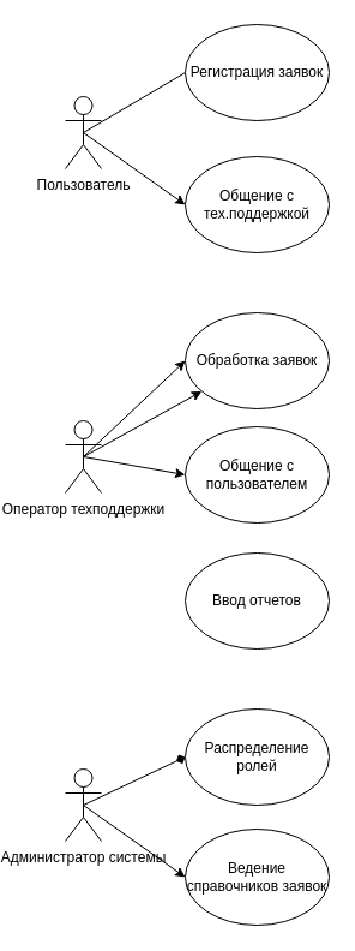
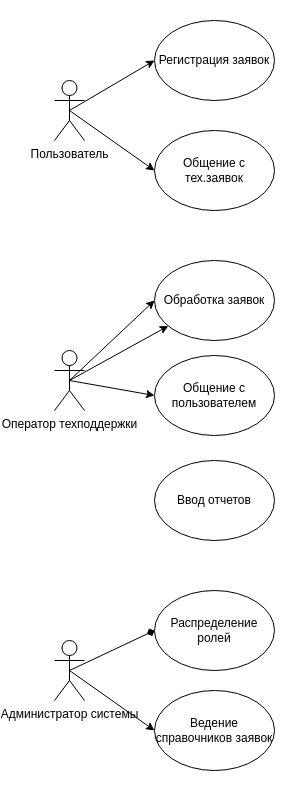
  <mxCell id="0" />
  <mxCell id="1" parent="0" />
  <mxCell id="2" value="&lt;div&gt;Пользователь&lt;/div&gt;&lt;div&gt;&lt;br&gt;&lt;/div&gt;" style="shape=umlActor;verticalLabelPosition=bottom;verticalAlign=top;html=1;" vertex="1" parent="1"><mxGeometry x="20" y="80" width="30" height="60" as="geometry" /></mxCell>
  <mxCell id="3" value="Регистрация заявок" style="ellipse;whiteSpace=wrap;html=1;" vertex="1" parent="1"><mxGeometry x="120" y="20" width="120" height="80" as="geometry" /></mxCell>
- <mxCell id="4" value="Общение с тех.поддержкой" style="ellipse;whiteSpace=wrap;html=1;" vertex="1" parent="1"><mxGeometry x="120" y="130" width="120" height="80" as="geometry" /></mxCell>
+ <mxCell id="4" value="Общение с тех.заявок" style="ellipse;whiteSpace=wrap;html=1;" vertex="1" parent="1"><mxGeometry x="120" y="130" width="120" height="80" as="geometry" /></mxCell>
  <mxCell id="5" value="Оператор техподдержки" style="shape=umlActor;verticalLabelPosition=bottom;verticalAlign=top;html=1;" vertex="1" parent="1"><mxGeometry x="20" y="350" width="30" height="60" as="geometry" /></mxCell>
  <mxCell id="6" value="Обработка заявок" style="ellipse;whiteSpace=wrap;html=1;" vertex="1" parent="1"><mxGeometry x="120" y="260" width="120" height="80" as="geometry" /></mxCell>
  <mxCell id="7" value="Общение с пользователем" style="ellipse;whiteSpace=wrap;html=1;" vertex="1" parent="1"><mxGeometry x="120" y="355" width="120" height="80" as="geometry" /></mxCell>
  <mxCell id="8" value="Ввод отчетов" style="ellipse;whiteSpace=wrap;html=1;" vertex="1" parent="1"><mxGeometry x="120" y="460" width="120" height="80" as="geometry" /></mxCell>
  <mxCell id="9" value="Администратор системы" style="shape=umlActor;verticalLabelPosition=bottom;verticalAlign=top;html=1;" vertex="1" parent="1"><mxGeometry x="20" y="640" width="30" height="60" as="geometry" /></mxCell>
  <mxCell id="10" value="Распределение ролей" style="ellipse;whiteSpace=wrap;html=1;" vertex="1" parent="1"><mxGeometry x="120" y="590" width="120" height="80" as="geometry" /></mxCell>
  <mxCell id="11" value="Ведение справочников заявок" style="ellipse;whiteSpace=wrap;html=1;" vertex="1" parent="1"><mxGeometry x="120" y="690" width="120" height="80" as="geometry" /></mxCell>
  <mxCell id="12" value="" style="endArrow=diamond;html=1;rounded=0;entryX=0;entryY=0.5;entryDx=0;entryDy=0;exitX=0.5;exitY=0.5;exitDx=0;exitDy=0;exitPerimeter=0;" edge="1" parent="1" source="9" target="10"><mxGeometry width="50" height="50" relative="1" as="geometry"><mxPoint x="340" y="510" as="sourcePoint" /><mxPoint x="390" y="460" as="targetPoint" /></mxGeometry></mxCell>
  <mxCell id="13" value="" style="endArrow=classic;html=1;rounded=0;entryX=0;entryY=0.5;entryDx=0;entryDy=0;exitX=0.5;exitY=0.5;exitDx=0;exitDy=0;exitPerimeter=0;" edge="1" parent="1" target="6"><mxGeometry width="50" height="50" relative="1" as="geometry"><mxPoint x="35" y="380" as="sourcePoint" /><mxPoint x="120" y="340" as="targetPoint" /></mxGeometry></mxCell>
  <mxCell id="14" value="" style="endArrow=classic;html=1;rounded=0;entryX=0;entryY=0.5;entryDx=0;entryDy=0;exitX=0.5;exitY=0.5;exitDx=0;exitDy=0;exitPerimeter=0;" edge="1" parent="1" source="9" target="11"><mxGeometry width="50" height="50" relative="1" as="geometry"><mxPoint x="55" y="690" as="sourcePoint" /><mxPoint x="140" y="650" as="targetPoint" /></mxGeometry></mxCell>
  <mxCell id="15" value="" style="endArrow=classic;html=1;rounded=0;exitX=0.5;exitY=0.5;exitDx=0;exitDy=0;exitPerimeter=0;" edge="1" parent="1" source="5" target="6"><mxGeometry width="50" height="50" relative="1" as="geometry"><mxPoint x="65" y="700" as="sourcePoint" /><mxPoint x="150" y="660" as="targetPoint" /></mxGeometry></mxCell>
  <mxCell id="16" value="" style="endArrow=classic;html=1;rounded=0;entryX=0;entryY=0.5;entryDx=0;entryDy=0;exitX=0.5;exitY=0.5;exitDx=0;exitDy=0;exitPerimeter=0;" edge="1" parent="1" source="5" target="7"><mxGeometry width="50" height="50" relative="1" as="geometry"><mxPoint x="75" y="710" as="sourcePoint" /><mxPoint x="160" y="670" as="targetPoint" /></mxGeometry></mxCell>
- <mxCell id="17" value="" style="endArrow=none;html=1;rounded=0;entryX=0;entryY=0.5;entryDx=0;entryDy=0;exitX=0.5;exitY=0.5;exitDx=0;exitDy=0;exitPerimeter=0;" edge="1" parent="1" source="2" target="3"><mxGeometry width="50" height="50" relative="1" as="geometry"><mxPoint x="85" y="720" as="sourcePoint" /><mxPoint x="170" y="680" as="targetPoint" /></mxGeometry></mxCell>
+ <mxCell id="17" value="" style="endArrow=classic;html=1;rounded=0;entryX=0;entryY=0.5;entryDx=0;entryDy=0;exitX=0.5;exitY=0.5;exitDx=0;exitDy=0;exitPerimeter=0;" edge="1" parent="1" source="2" target="3"><mxGeometry width="50" height="50" relative="1" as="geometry"><mxPoint x="85" y="720" as="sourcePoint" /><mxPoint x="170" y="680" as="targetPoint" /></mxGeometry></mxCell>
  <mxCell id="18" value="" style="endArrow=classic;html=1;rounded=0;entryX=0;entryY=0.5;entryDx=0;entryDy=0;exitX=0.5;exitY=0.5;exitDx=0;exitDy=0;exitPerimeter=0;" edge="1" parent="1" source="2" target="4"><mxGeometry width="50" height="50" relative="1" as="geometry"><mxPoint x="105" y="740" as="sourcePoint" /><mxPoint x="190" y="700" as="targetPoint" /></mxGeometry></mxCell>
